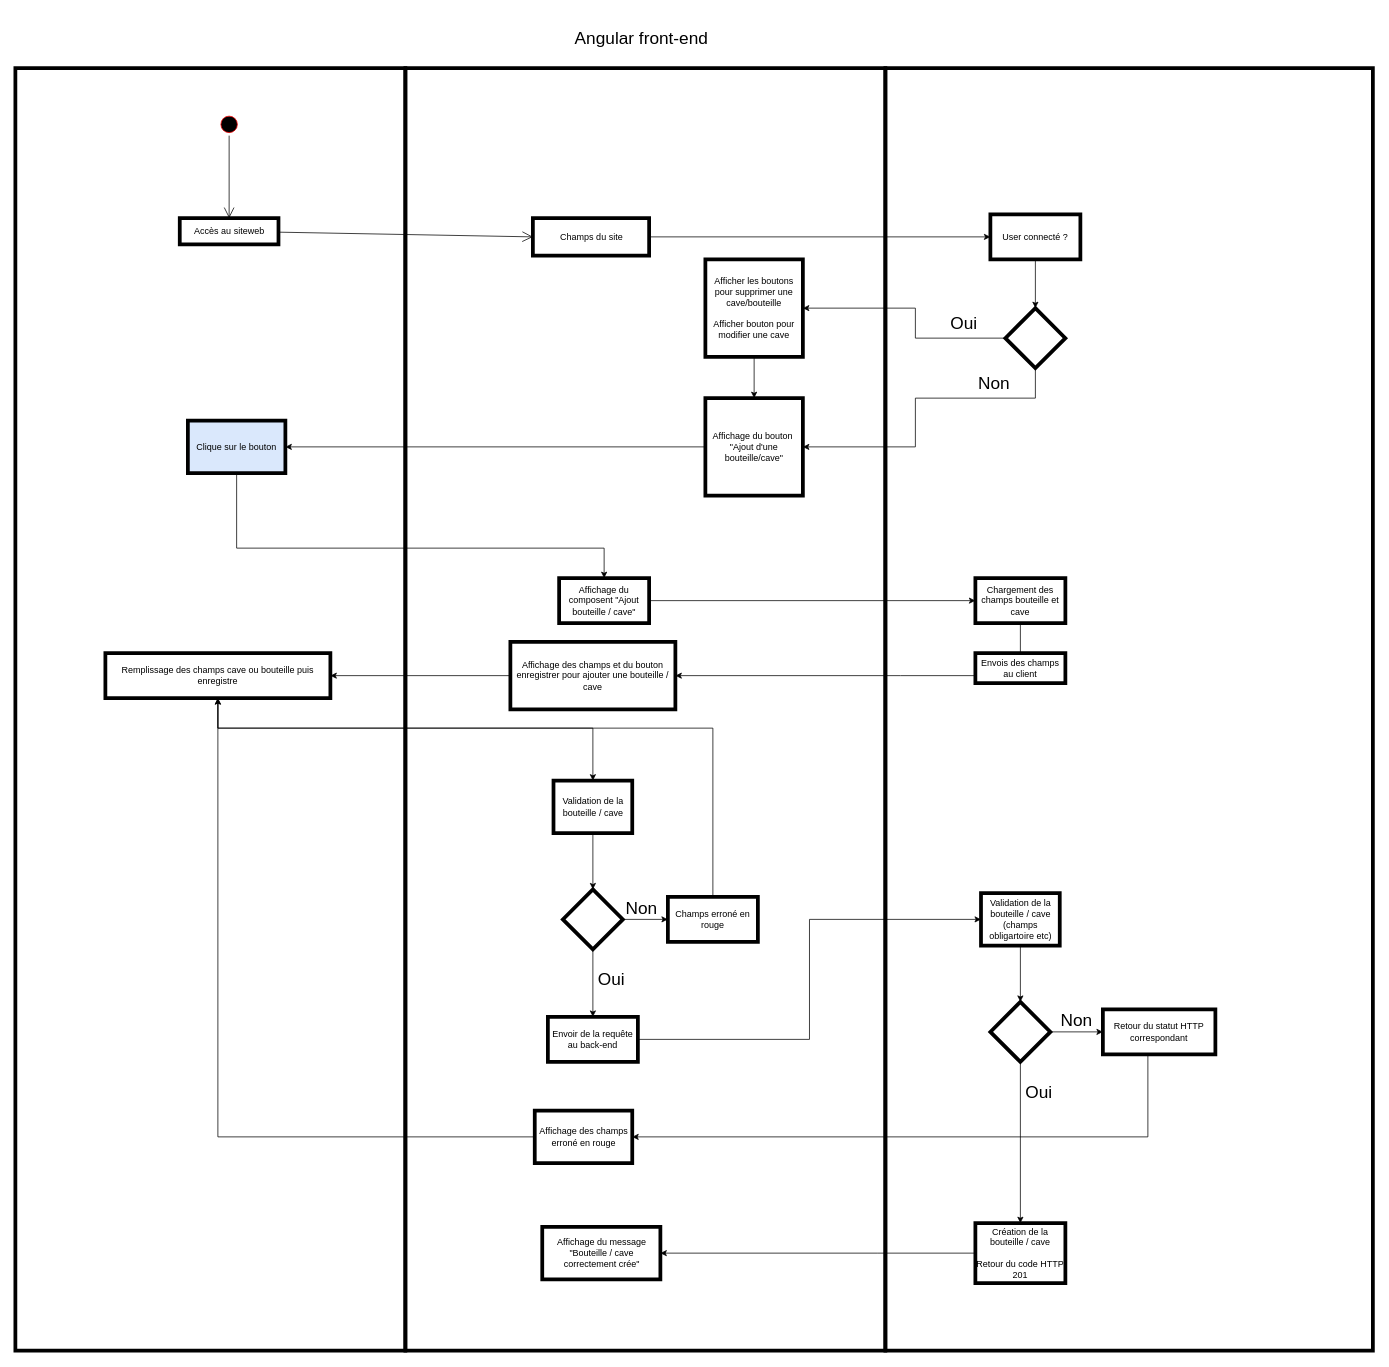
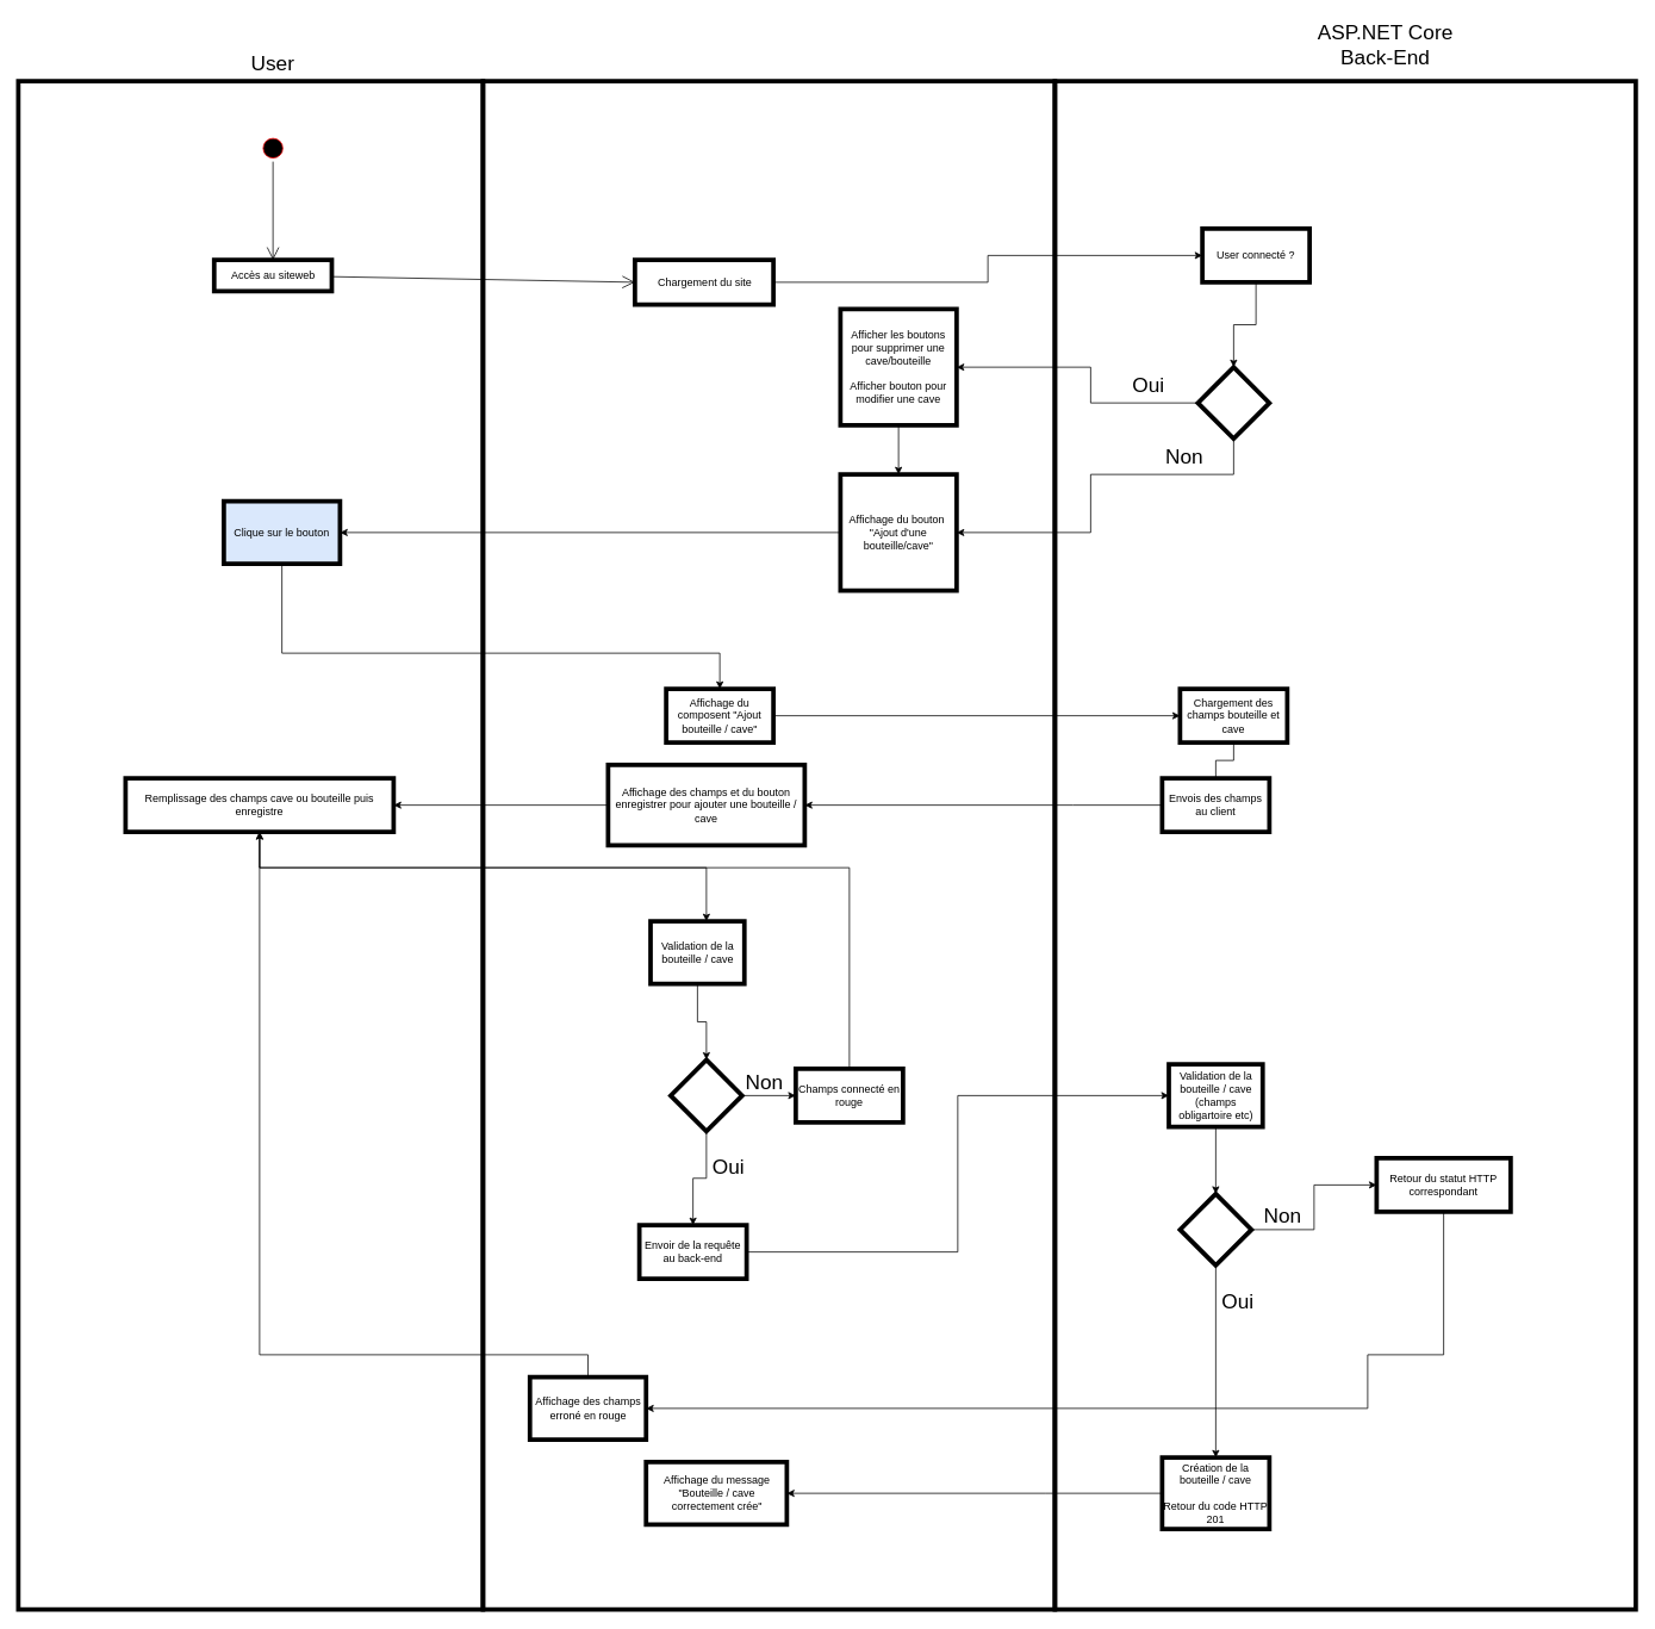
  <mxCell id="0" />
  <mxCell id="1" parent="0" />
  <mxCell id="2" value="" style="rounded=0;whiteSpace=wrap;html=1;strokeWidth=5;fillColor=none;" vertex="1" parent="1"><mxGeometry x="540" y="90" width="640" height="1710" as="geometry" /></mxCell>
  <mxCell id="3" value="" style="rounded=0;whiteSpace=wrap;html=1;strokeWidth=5;fillColor=none;" vertex="1" parent="1"><mxGeometry x="20" y="90" width="520" height="1710" as="geometry" /></mxCell>
  <mxCell id="4" value="" style="ellipse;html=1;shape=startState;fillColor=#000000;strokeColor=#ff0000;" vertex="1" parent="1"><mxGeometry x="290" y="150" width="30" height="30" as="geometry" /></mxCell>
  <mxCell id="5" value="Accès au siteweb" style="html=1;strokeWidth=5;" vertex="1" parent="1"><mxGeometry x="239.18" y="290" width="131.63" height="35" as="geometry" /></mxCell>
  <mxCell id="6" value="" style="edgeStyle=orthogonalEdgeStyle;rounded=0;orthogonalLoop=1;jettySize=auto;html=1;fontSize=23;" edge="1" parent="1" source="7" target="15"><mxGeometry relative="1" as="geometry" /></mxCell>
- <mxCell id="7" value="Champs du site" style="html=1;strokeWidth=5;" vertex="1" parent="1"><mxGeometry x="710" y="290" width="155" height="50" as="geometry" /></mxCell>
+ <mxCell id="7" value="Chargement du site" style="html=1;strokeWidth=5;" vertex="1" parent="1"><mxGeometry x="710" y="290" width="155" height="50" as="geometry" /></mxCell>
  <mxCell id="8" value="" style="endArrow=open;endFill=1;endSize=12;html=1;entryX=0;entryY=0.5;entryDx=0;entryDy=0;" edge="1" parent="1" source="5" target="7"><mxGeometry width="160" relative="1" as="geometry"><mxPoint x="270.24" y="312.6" as="sourcePoint" /><mxPoint x="357.5" y="380" as="targetPoint" /></mxGeometry></mxCell>
- <mxCell id="10" value="Angular front-end" style="text;html=1;strokeColor=none;fillColor=none;align=center;verticalAlign=middle;whiteSpace=wrap;rounded=0;strokeWidth=1;fontSize=23;" vertex="1" parent="1"><mxGeometry x="755" y="20" width="200" height="60" as="geometry" /></mxCell>
+ <mxCell id="9" value="User" style="text;html=1;strokeColor=none;fillColor=none;align=center;verticalAlign=middle;whiteSpace=wrap;rounded=0;strokeWidth=1;fontSize=23;" vertex="1" parent="1"><mxGeometry x="230" y="50" width="150" height="40" as="geometry" /></mxCell>
  <mxCell id="11" value="" style="rounded=0;whiteSpace=wrap;html=1;strokeWidth=5;fillColor=none;" vertex="1" parent="1"><mxGeometry x="1180" y="90" width="650" height="1710" as="geometry" /></mxCell>
+ <mxCell id="12" value="ASP.NET Core Back-End" style="text;html=1;strokeColor=none;fillColor=none;align=center;verticalAlign=middle;whiteSpace=wrap;rounded=0;strokeWidth=1;fontSize=23;" vertex="1" parent="1"><mxGeometry x="1450" y="20" width="200" height="60" as="geometry" /></mxCell>
  <mxCell id="13" value="" style="endArrow=open;endFill=1;endSize=12;html=1;entryX=0.5;entryY=0;entryDx=0;entryDy=0;" edge="1" parent="1" source="4" target="5"><mxGeometry width="160" relative="1" as="geometry"><mxPoint x="321.369" y="350" as="sourcePoint" /><mxPoint x="396.65" y="471" as="targetPoint" /></mxGeometry></mxCell>
  <mxCell id="14" value="" style="edgeStyle=orthogonalEdgeStyle;rounded=0;orthogonalLoop=1;jettySize=auto;html=1;fontSize=23;" edge="1" parent="1" source="15" target="18"><mxGeometry relative="1" as="geometry" /></mxCell>
- <mxCell id="15" value="User connecté ?" style="whiteSpace=wrap;html=1;strokeWidth=5;" vertex="1" parent="1"><mxGeometry x="1320" y="285" width="120" height="60" as="geometry" /></mxCell>
+ <mxCell id="15" value="User connecté ?" style="whiteSpace=wrap;html=1;strokeWidth=5;" vertex="1" parent="1"><mxGeometry x="1345" y="255" width="120" height="60" as="geometry" /></mxCell>
  <mxCell id="16" value="" style="edgeStyle=orthogonalEdgeStyle;rounded=0;orthogonalLoop=1;jettySize=auto;html=1;fontSize=23;" edge="1" parent="1" source="18" target="20"><mxGeometry relative="1" as="geometry"><Array as="points"><mxPoint x="1220" y="450" /><mxPoint x="1220" y="410" /></Array></mxGeometry></mxCell>
  <mxCell id="17" value="" style="edgeStyle=orthogonalEdgeStyle;rounded=0;orthogonalLoop=1;jettySize=auto;html=1;fontSize=23;" edge="1" parent="1" source="18" target="23"><mxGeometry relative="1" as="geometry"><Array as="points"><mxPoint x="1380" y="530" /><mxPoint x="1220" y="530" /><mxPoint x="1220" y="595" /></Array></mxGeometry></mxCell>
  <mxCell id="18" value="" style="rhombus;whiteSpace=wrap;html=1;strokeWidth=5;" vertex="1" parent="1"><mxGeometry x="1340" y="410" width="80" height="80" as="geometry" /></mxCell>
  <mxCell id="19" value="" style="edgeStyle=orthogonalEdgeStyle;rounded=0;orthogonalLoop=1;jettySize=auto;html=1;fontSize=23;" edge="1" parent="1" source="20" target="23"><mxGeometry relative="1" as="geometry" /></mxCell>
  <mxCell id="20" value="Afficher les boutons pour supprimer une cave/bouteille&lt;br&gt;&lt;br&gt;Afficher bouton pour modifier une cave" style="whiteSpace=wrap;html=1;strokeWidth=5;" vertex="1" parent="1"><mxGeometry x="940" y="345" width="130" height="130" as="geometry" /></mxCell>
  <mxCell id="21" value="Oui" style="text;html=1;strokeColor=none;fillColor=none;align=center;verticalAlign=middle;whiteSpace=wrap;rounded=0;strokeWidth=1;fontSize=23;" vertex="1" parent="1"><mxGeometry x="1230" y="410" width="110" height="40" as="geometry" /></mxCell>
  <mxCell id="22" value="" style="edgeStyle=orthogonalEdgeStyle;rounded=0;orthogonalLoop=1;jettySize=auto;html=1;fontSize=23;" edge="1" parent="1" source="23" target="26"><mxGeometry relative="1" as="geometry" /></mxCell>
  <mxCell id="23" value="Affichage du bouton&amp;nbsp;&lt;br&gt;&quot;Ajout d'une bouteille/cave&quot;" style="whiteSpace=wrap;html=1;strokeWidth=5;" vertex="1" parent="1"><mxGeometry x="940" y="530" width="130" height="130" as="geometry" /></mxCell>
  <mxCell id="24" value="Non" style="text;html=1;strokeColor=none;fillColor=none;align=center;verticalAlign=middle;whiteSpace=wrap;rounded=0;strokeWidth=1;fontSize=23;" vertex="1" parent="1"><mxGeometry x="1270" y="490" width="110" height="40" as="geometry" /></mxCell>
  <mxCell id="25" value="" style="edgeStyle=orthogonalEdgeStyle;rounded=0;orthogonalLoop=1;jettySize=auto;html=1;fontSize=23;" edge="1" parent="1" source="26" target="28"><mxGeometry relative="1" as="geometry"><Array as="points"><mxPoint x="315" y="730" /><mxPoint x="805" y="730" /></Array></mxGeometry></mxCell>
  <mxCell id="26" value="Clique sur le bouton" style="whiteSpace=wrap;html=1;strokeWidth=5;fillColor=#dae8fc;" vertex="1" parent="1"><mxGeometry x="250" y="560" width="130" height="70" as="geometry" /></mxCell>
  <mxCell id="27" value="" style="edgeStyle=orthogonalEdgeStyle;rounded=0;orthogonalLoop=1;jettySize=auto;html=1;fontSize=23;" edge="1" parent="1" source="28" target="29"><mxGeometry relative="1" as="geometry" /></mxCell>
  <mxCell id="28" value="&lt;span&gt;Affichage du composent &quot;Ajout bouteille / cave&quot;&lt;/span&gt;" style="whiteSpace=wrap;html=1;strokeWidth=5;" vertex="1" parent="1"><mxGeometry x="745" y="770" width="120" height="60" as="geometry" /></mxCell>
- <mxCell id="29" value="Chargement des champs bouteille et cave" style="whiteSpace=wrap;html=1;strokeWidth=5;" vertex="1" parent="1"><mxGeometry x="1300" y="770" width="120" height="60" as="geometry" /></mxCell>
+ <mxCell id="29" value="Chargement des champs bouteille et cave" style="whiteSpace=wrap;html=1;strokeWidth=5;" vertex="1" parent="1"><mxGeometry x="1320" y="770" width="120" height="60" as="geometry" /></mxCell>
  <mxCell id="30" value="" style="edgeStyle=orthogonalEdgeStyle;rounded=0;orthogonalLoop=1;jettySize=auto;html=1;fontSize=23;" edge="1" parent="1" source="31" target="34"><mxGeometry relative="1" as="geometry"><Array as="points"><mxPoint x="1200" y="900" /><mxPoint x="1200" y="900" /></Array></mxGeometry></mxCell>
- <mxCell id="31" value="Envois des champs au client" style="whiteSpace=wrap;html=1;strokeWidth=5;" vertex="1" parent="1"><mxGeometry x="1300" y="870" width="120" height="40" as="geometry" /></mxCell>
+ <mxCell id="31" value="Envois des champs au client" style="whiteSpace=wrap;html=1;strokeWidth=5;" vertex="1" parent="1"><mxGeometry x="1300" y="870" width="120" height="60" as="geometry" /></mxCell>
  <mxCell id="32" value="" style="edgeStyle=orthogonalEdgeStyle;rounded=0;orthogonalLoop=1;jettySize=auto;html=1;fontSize=23;exitX=0.5;exitY=1;exitDx=0;exitDy=0;entryX=0.5;entryY=0;entryDx=0;entryDy=0;endArrow=none;" edge="1" parent="1" source="29" target="31"><mxGeometry relative="1" as="geometry"><mxPoint x="875" y="810" as="sourcePoint" /><mxPoint x="1310" y="810" as="targetPoint" /></mxGeometry></mxCell>
  <mxCell id="33" value="" style="edgeStyle=orthogonalEdgeStyle;rounded=0;orthogonalLoop=1;jettySize=auto;html=1;fontSize=23;" edge="1" parent="1" source="34" target="36"><mxGeometry relative="1" as="geometry" /></mxCell>
  <mxCell id="34" value="Affichage des champs et du bouton enregistrer pour ajouter une bouteille / cave" style="whiteSpace=wrap;html=1;strokeWidth=5;" vertex="1" parent="1"><mxGeometry x="680" y="855" width="220" height="90" as="geometry" /></mxCell>
  <mxCell id="35" value="" style="edgeStyle=orthogonalEdgeStyle;rounded=0;orthogonalLoop=1;jettySize=auto;html=1;fontSize=23;" edge="1" parent="1" source="36" target="38"><mxGeometry relative="1" as="geometry"><Array as="points"><mxPoint x="290" y="970" /><mxPoint x="790" y="970" /></Array></mxGeometry></mxCell>
  <mxCell id="36" value="Remplissage des champs cave ou bouteille puis enregistre" style="whiteSpace=wrap;html=1;strokeWidth=5;" vertex="1" parent="1"><mxGeometry x="140" y="870" width="300" height="60" as="geometry" /></mxCell>
  <mxCell id="37" value="" style="edgeStyle=orthogonalEdgeStyle;rounded=0;orthogonalLoop=1;jettySize=auto;html=1;fontSize=23;" edge="1" parent="1" source="38" target="41"><mxGeometry relative="1" as="geometry" /></mxCell>
- <mxCell id="38" value="Validation de la bouteille / cave" style="whiteSpace=wrap;html=1;strokeWidth=5;" vertex="1" parent="1"><mxGeometry x="737.5" y="1040" width="105" height="70" as="geometry" /></mxCell>
+ <mxCell id="38" value="Validation de la bouteille / cave" style="whiteSpace=wrap;html=1;strokeWidth=5;" vertex="1" parent="1"><mxGeometry x="727.5" y="1030" width="105" height="70" as="geometry" /></mxCell>
  <mxCell id="39" value="" style="edgeStyle=orthogonalEdgeStyle;rounded=0;orthogonalLoop=1;jettySize=auto;html=1;fontSize=23;" edge="1" parent="1" source="41" target="44"><mxGeometry relative="1" as="geometry" /></mxCell>
  <mxCell id="40" value="" style="edgeStyle=orthogonalEdgeStyle;rounded=0;orthogonalLoop=1;jettySize=auto;html=1;fontSize=23;" edge="1" parent="1" source="41" target="46"><mxGeometry relative="1" as="geometry" /></mxCell>
  <mxCell id="41" value="" style="rhombus;whiteSpace=wrap;html=1;strokeWidth=5;" vertex="1" parent="1"><mxGeometry x="750" y="1185" width="80" height="80" as="geometry" /></mxCell>
  <mxCell id="42" style="edgeStyle=orthogonalEdgeStyle;rounded=0;orthogonalLoop=1;jettySize=auto;html=1;entryX=0.5;entryY=1;entryDx=0;entryDy=0;fontSize=23;" edge="1" parent="1" source="44" target="36"><mxGeometry relative="1" as="geometry"><Array as="points"><mxPoint x="950" y="970" /><mxPoint x="290" y="970" /></Array></mxGeometry></mxCell>
  <mxCell id="43" style="edgeStyle=orthogonalEdgeStyle;rounded=0;orthogonalLoop=1;jettySize=auto;html=1;entryX=0;entryY=0.5;entryDx=0;entryDy=0;fontSize=23;exitX=1;exitY=0.5;exitDx=0;exitDy=0;" edge="1" parent="1" source="46" target="49"><mxGeometry relative="1" as="geometry" /></mxCell>
- <mxCell id="44" value="Champs erroné en rouge" style="whiteSpace=wrap;html=1;strokeWidth=5;" vertex="1" parent="1"><mxGeometry x="890" y="1195" width="120" height="60" as="geometry" /></mxCell>
+ <mxCell id="44" value="Champs connecté en rouge" style="whiteSpace=wrap;html=1;strokeWidth=5;" vertex="1" parent="1"><mxGeometry x="890" y="1195" width="120" height="60" as="geometry" /></mxCell>
  <mxCell id="45" value="Non" style="text;html=1;strokeColor=none;fillColor=none;align=center;verticalAlign=middle;whiteSpace=wrap;rounded=0;strokeWidth=1;fontSize=23;" vertex="1" parent="1"><mxGeometry x="820" y="1195" width="70" height="30" as="geometry" /></mxCell>
- <mxCell id="46" value="Envoir de la requête au back-end" style="whiteSpace=wrap;html=1;strokeWidth=5;" vertex="1" parent="1"><mxGeometry x="730" y="1355" width="120" height="60" as="geometry" /></mxCell>
+ <mxCell id="46" value="Envoir de la requête au back-end" style="whiteSpace=wrap;html=1;strokeWidth=5;" vertex="1" parent="1"><mxGeometry x="715" y="1370" width="120" height="60" as="geometry" /></mxCell>
  <mxCell id="47" value="Oui" style="text;html=1;strokeColor=none;fillColor=none;align=center;verticalAlign=middle;whiteSpace=wrap;rounded=0;strokeWidth=1;fontSize=23;" vertex="1" parent="1"><mxGeometry x="780" y="1290" width="70" height="30" as="geometry" /></mxCell>
  <mxCell id="48" value="" style="edgeStyle=orthogonalEdgeStyle;rounded=0;orthogonalLoop=1;jettySize=auto;html=1;fontSize=23;" edge="1" parent="1" source="49" target="52"><mxGeometry relative="1" as="geometry" /></mxCell>
  <mxCell id="49" value="Validation de la bouteille / cave (champs obligartoire etc)" style="whiteSpace=wrap;html=1;strokeWidth=5;" vertex="1" parent="1"><mxGeometry x="1307.5" y="1190" width="105" height="70" as="geometry" /></mxCell>
  <mxCell id="50" value="" style="edgeStyle=orthogonalEdgeStyle;rounded=0;orthogonalLoop=1;jettySize=auto;html=1;fontSize=23;" edge="1" parent="1" source="52" target="56"><mxGeometry relative="1" as="geometry" /></mxCell>
  <mxCell id="51" value="" style="edgeStyle=orthogonalEdgeStyle;rounded=0;orthogonalLoop=1;jettySize=auto;html=1;fontSize=23;" edge="1" parent="1" source="52" target="60"><mxGeometry relative="1" as="geometry" /></mxCell>
  <mxCell id="52" value="" style="rhombus;whiteSpace=wrap;html=1;strokeWidth=5;" vertex="1" parent="1"><mxGeometry x="1320" y="1335" width="80" height="80" as="geometry" /></mxCell>
  <mxCell id="53" value="Non" style="text;html=1;strokeColor=none;fillColor=none;align=center;verticalAlign=middle;whiteSpace=wrap;rounded=0;strokeWidth=1;fontSize=23;" vertex="1" parent="1"><mxGeometry x="1400" y="1345" width="70" height="30" as="geometry" /></mxCell>
  <mxCell id="54" value="Oui" style="text;html=1;strokeColor=none;fillColor=none;align=center;verticalAlign=middle;whiteSpace=wrap;rounded=0;strokeWidth=1;fontSize=23;" vertex="1" parent="1"><mxGeometry x="1350" y="1440" width="70" height="30" as="geometry" /></mxCell>
  <mxCell id="55" value="" style="edgeStyle=orthogonalEdgeStyle;rounded=0;orthogonalLoop=1;jettySize=auto;html=1;fontSize=23;" edge="1" parent="1" source="56" target="58"><mxGeometry relative="1" as="geometry"><Array as="points"><mxPoint x="1530" y="1515" /></Array></mxGeometry></mxCell>
- <mxCell id="56" value="Retour du statut HTTP correspondant" style="whiteSpace=wrap;html=1;strokeWidth=5;" vertex="1" parent="1"><mxGeometry x="1470" y="1345" width="150" height="60" as="geometry" /></mxCell>
+ <mxCell id="56" value="Retour du statut HTTP correspondant" style="whiteSpace=wrap;html=1;strokeWidth=5;" vertex="1" parent="1"><mxGeometry x="1540" y="1295" width="150" height="60" as="geometry" /></mxCell>
  <mxCell id="57" style="edgeStyle=orthogonalEdgeStyle;rounded=0;orthogonalLoop=1;jettySize=auto;html=1;entryX=0.5;entryY=1;entryDx=0;entryDy=0;fontSize=23;" edge="1" parent="1" source="58" target="36"><mxGeometry relative="1" as="geometry"><Array as="points"><mxPoint x="290" y="1515" /></Array></mxGeometry></mxCell>
- <mxCell id="58" value="Affichage des champs erroné en rouge" style="whiteSpace=wrap;html=1;strokeWidth=5;" vertex="1" parent="1"><mxGeometry x="712.5" y="1480" width="130" height="70" as="geometry" /></mxCell>
+ <mxCell id="58" value="Affichage des champs erroné en rouge" style="whiteSpace=wrap;html=1;strokeWidth=5;" vertex="1" parent="1"><mxGeometry x="592.5" y="1540" width="130" height="70" as="geometry" /></mxCell>
  <mxCell id="59" value="" style="edgeStyle=orthogonalEdgeStyle;rounded=0;orthogonalLoop=1;jettySize=auto;html=1;fontSize=23;entryX=1;entryY=0.5;entryDx=0;entryDy=0;" edge="1" parent="1" source="60" target="61"><mxGeometry relative="1" as="geometry"><mxPoint x="1010" y="1665" as="targetPoint" /><Array as="points"><mxPoint x="1170" y="1670" /><mxPoint x="1170" y="1670" /></Array></mxGeometry></mxCell>
  <mxCell id="60" value="Création de la bouteille / cave&lt;br&gt;&lt;br&gt;Retour du code HTTP 201" style="whiteSpace=wrap;html=1;strokeWidth=5;" vertex="1" parent="1"><mxGeometry x="1300" y="1630" width="120" height="80" as="geometry" /></mxCell>
  <mxCell id="61" value="Affichage du message &quot;Bouteille / cave correctement crée&quot;" style="whiteSpace=wrap;html=1;strokeWidth=5;" vertex="1" parent="1"><mxGeometry x="722.5" y="1635" width="157.5" height="70" as="geometry" /></mxCell>
